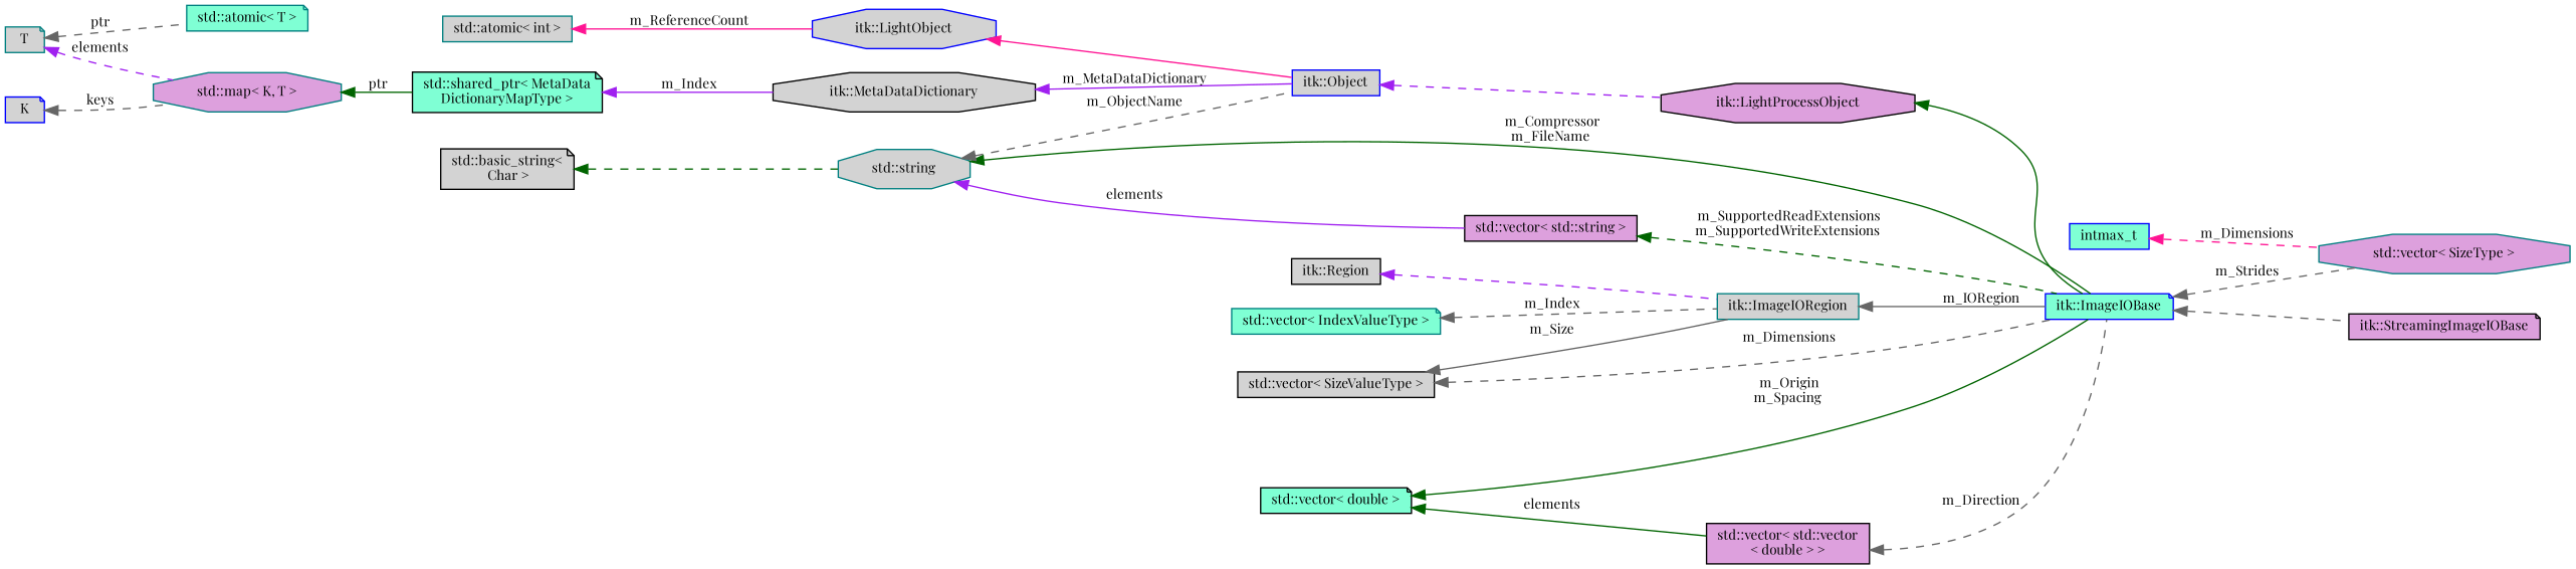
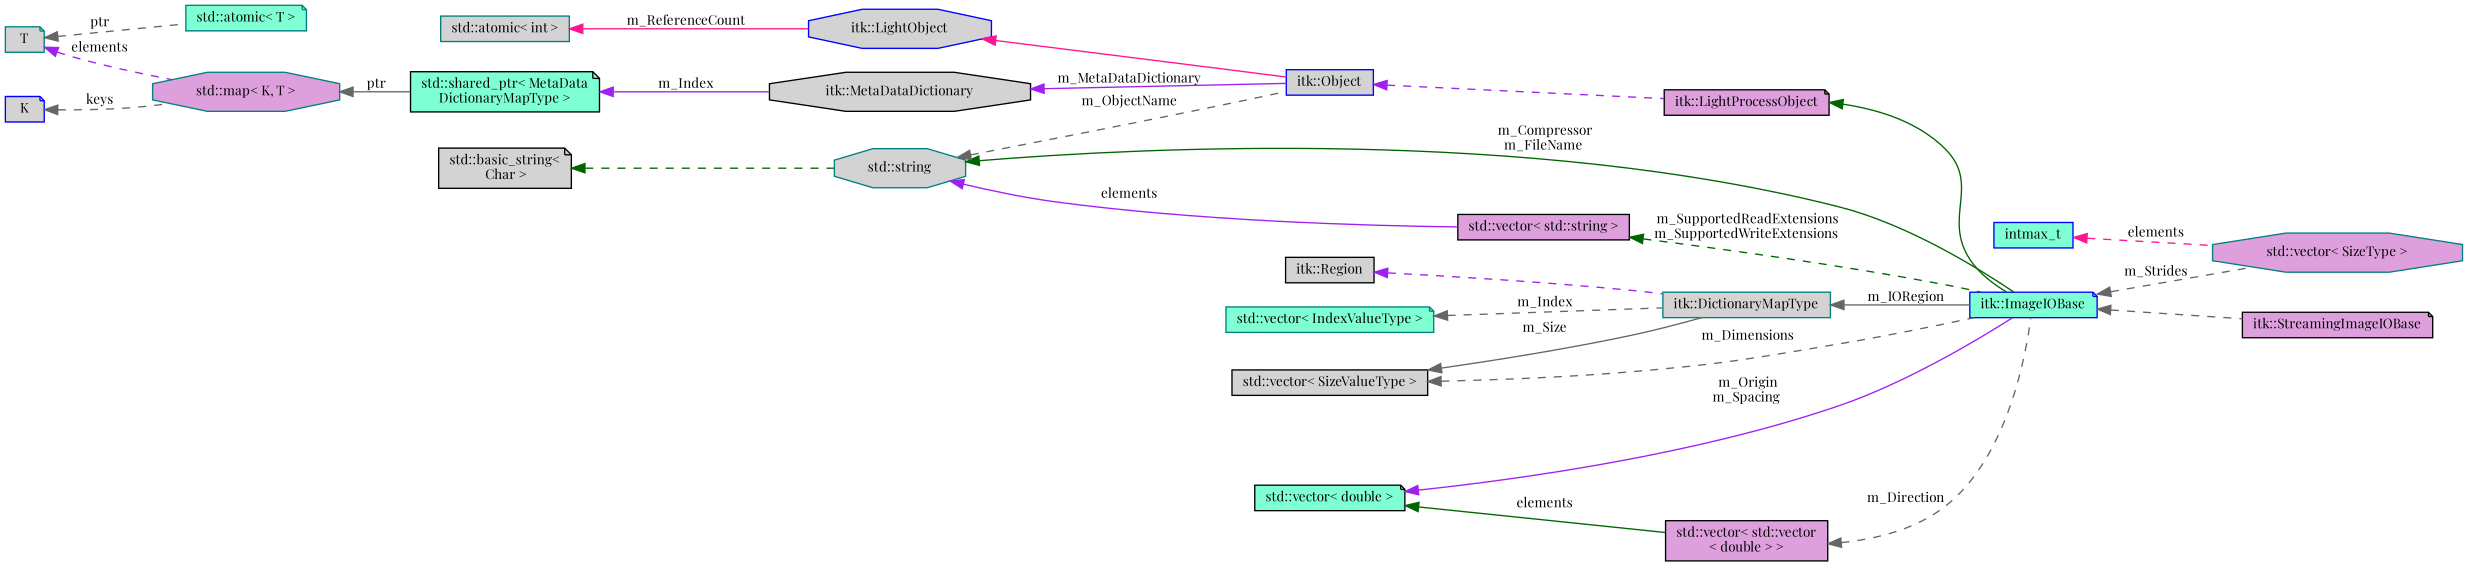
  digraph {
    fontname="Playfair Display"
    rankdir=LR
    node [color=black fillcolor=lightgrey fontname="Playfair Display" fontsize=10 shape=note style=filled]
    edge [color=gray40 dir=back fontname="Playfair Display" fontsize=10 labelfontname=Helvetica labelfontsize=10 style=dashed]
    n1 [fillcolor=plum fontcolor=black height=0.2 label="itk::StreamingImageIOBase" width=0.4]
    n2 [color=blue fillcolor=aquamarine height=0.2 label="itk::ImageIOBase" width=0.4]
    n3 [color=teal fillcolor=plum height=0.2 label="std::vector\< SizeType \>" shape=octagon width=0.4]
-   n4 [fillcolor=plum height=0.2 label="itk::LightProcessObject" shape=octagon width=0.4]
+   n4 [fillcolor=plum height=0.2 label="itk::LightProcessObject" width=0.4]
    n5 [color=blue height=0.2 label="itk::Object" shape=box width=0.4]
    n6 [color=blue height=0.2 label="itk::LightObject" shape=octagon width=0.4]
    n7 [color=teal height=0.2 label="std::atomic\< int \>" shape=box width=0.4]
    n8 [color=teal fillcolor=aquamarine height=0.2 label="std::atomic\< T \>" width=0.4]
    n9 [color=teal height=0.2 label=T width=0.4]
    n10 [color=teal fillcolor=plum height=0.2 label="std::map\< K, T \>" shape=octagon width=0.4]
    n11 [fillcolor=aquamarine height=0.2 label="std::shared_ptr\< MetaData\lDictionaryMapType \>" width=0.4]
    n12 [height=0.2 label="itk::MetaDataDictionary" shape=octagon width=0.4]
    n13 [color=blue height=0.2 label=K width=0.4]
    n14 [color=teal height=0.2 label="std::string" shape=octagon width=0.4]
    n15 [fillcolor=plum height=0.2 label="std::vector\< std::string \>" shape=box width=0.4]
    n16 [height=0.2 label="std::basic_string\<\l Char \>" width=0.4]
-   n17 [color=teal height=0.2 label="itk::ImageIORegion" shape=box width=0.4]
+   n17 [color=teal height=0.2 label="itk::DictionaryMapType" shape=box width=0.4]
    n18 [height=0.2 label="itk::Region" shape=box width=0.4]
    n19 [color=teal fillcolor=aquamarine height=0.2 label="std::vector\< IndexValueType \>" width=0.4]
    n20 [height=0.2 label="std::vector\< SizeValueType \>" shape=box width=0.4]
    n21 [fillcolor=aquamarine height=0.2 label="std::vector\< double \>" width=0.4]
    n22 [fillcolor=plum height=0.2 label="std::vector\< std::vector\l\< double \> \>" shape=box width=0.4]
    n23 [color=blue fillcolor=aquamarine height=0.2 label=intmax_t shape=box width=0.4]
    n2 -> n1
    n2 -> n3 [label=" m_Strides"]
    n4 -> n2 [color=darkgreen style=solid]
    n5 -> n4 [color=purple]
    n6 -> n5 [color=deeppink style=solid]
    n7 -> n6 [color=deeppink label=" m_ReferenceCount" style=solid]
    n9 -> n8 [label=" ptr"]
    n9 -> n10 [color=purple label=" elements"]
-   n10 -> n11 [color=darkgreen label=" ptr" style=solid]
+   n10 -> n11 [label=" ptr" style=solid]
    n11 -> n12 [color=purple label=" m_Index" style=solid]
    n12 -> n5 [color=purple label=" m_MetaDataDictionary" style=solid]
    n13 -> n10 [label=" keys"]
    n14 -> n2 [color=darkgreen label=" m_Compressor\nm_FileName" style=solid]
    n14 -> n5 [label=" m_ObjectName"]
    n14 -> n15 [color=purple label=" elements" style=solid]
    n15 -> n2 [color=darkgreen label=" m_SupportedReadExtensions\nm_SupportedWriteExtensions"]
    n16 -> n14 [color=darkgreen]
    n17 -> n2 [label=" m_IORegion" style=solid]
    n18 -> n17 [color=purple]
    n19 -> n17 [label=" m_Index"]
    n20 -> n2 [label=" m_Dimensions"]
    n20 -> n17 [label=" m_Size" style=solid]
-   n21 -> n2 [color=darkgreen label=" m_Origin\nm_Spacing" style=solid]
+   n21 -> n2 [color=purple label=" m_Origin\nm_Spacing" style=solid]
    n21 -> n22 [color=darkgreen label=" elements" style=solid]
    n22 -> n2 [label=" m_Direction"]
-   n23 -> n3 [color=deeppink label=" m_Dimensions"]
+   n23 -> n3 [color=deeppink label=" elements"]
  }
